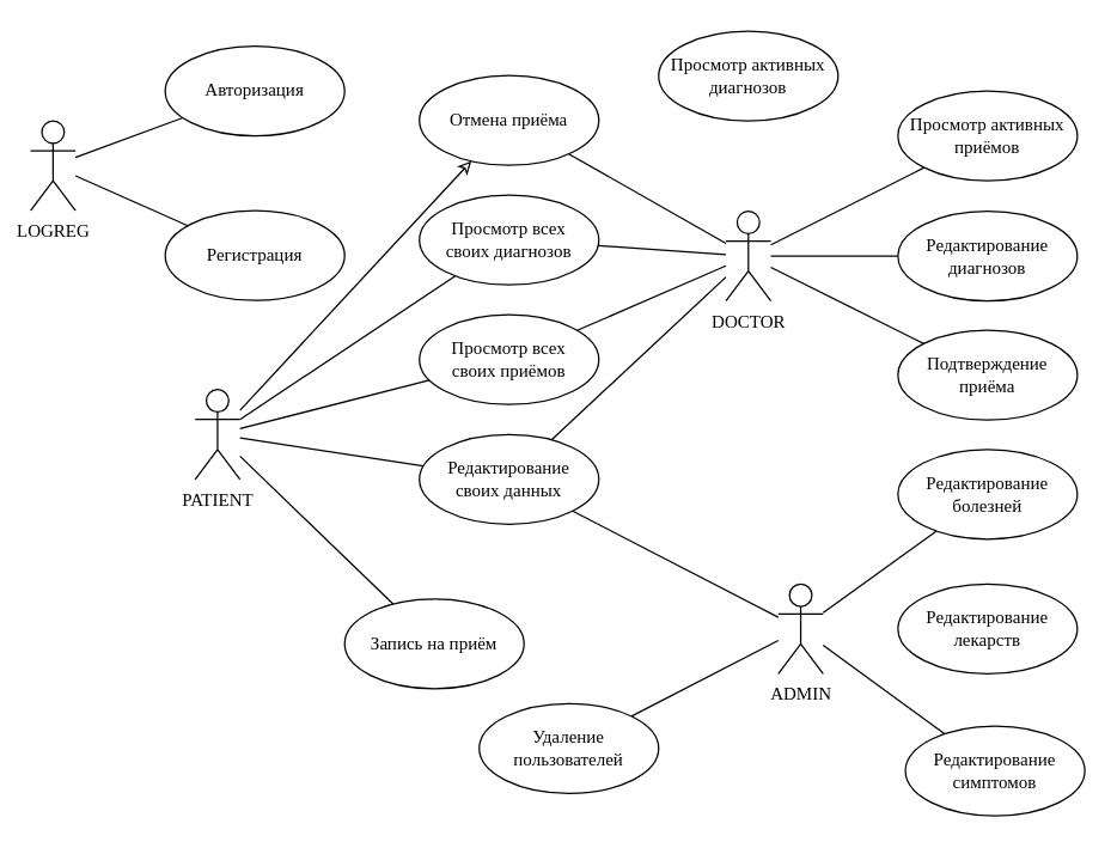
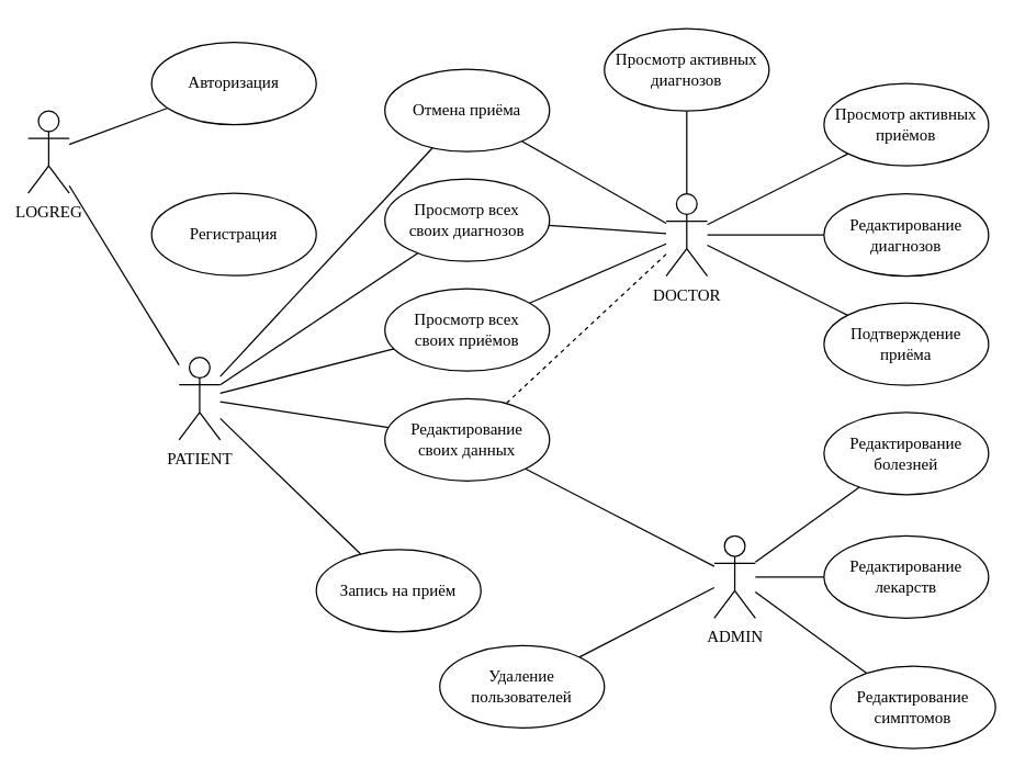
  <mxCell id="0" />
  <mxCell id="1" parent="0" />
  <mxCell id="2" value="Регистрация" style="ellipse;whiteSpace=wrap;html=1;fontFamily=Times New Roman;fontSize=12;" parent="1" vertex="1"><mxGeometry x="110" y="140.37" width="120" height="60" as="geometry" /></mxCell>
  <mxCell id="3" style="rounded=0;orthogonalLoop=1;jettySize=auto;html=1;endArrow=none;endFill=0;" parent="1" source="8" target="31" edge="1"><mxGeometry relative="1" as="geometry" /></mxCell>
  <mxCell id="4" style="rounded=0;orthogonalLoop=1;jettySize=auto;html=1;endArrow=none;endFill=0;" parent="1" source="8" target="32" edge="1"><mxGeometry relative="1" as="geometry" /></mxCell>
  <mxCell id="5" style="rounded=0;orthogonalLoop=1;jettySize=auto;html=1;endArrow=none;endFill=0;" parent="1" source="8" target="33" edge="1"><mxGeometry relative="1" as="geometry" /></mxCell>
  <mxCell id="6" style="rounded=0;orthogonalLoop=1;jettySize=auto;html=1;endArrow=none;endFill=0;" parent="1" source="8" target="38" edge="1"><mxGeometry relative="1" as="geometry" /></mxCell>
- <mxCell id="7" style="rounded=0;orthogonalLoop=1;jettySize=auto;html=1;endArrow=classic;endFill=0;" parent="1" source="8" target="39" edge="1"><mxGeometry relative="1" as="geometry" /></mxCell>
+ <mxCell id="7" style="rounded=0;orthogonalLoop=1;jettySize=auto;html=1;endArrow=none;endFill=0;" parent="1" source="8" target="39" edge="1"><mxGeometry relative="1" as="geometry" /></mxCell>
  <mxCell id="8" value="PATIENT" style="shape=umlActor;verticalLabelPosition=bottom;verticalAlign=top;html=1;fontFamily=Times New Roman;" parent="1" vertex="1"><mxGeometry x="130" y="260" width="30" height="60" as="geometry" /></mxCell>
+ <mxCell id="9" style="rounded=0;orthogonalLoop=1;jettySize=auto;html=1;endArrow=none;endFill=0;" parent="1" source="14" target="34" edge="1"><mxGeometry relative="1" as="geometry" /></mxCell>
  <mxCell id="10" style="rounded=0;orthogonalLoop=1;jettySize=auto;html=1;endArrow=none;endFill=0;" parent="1" source="14" target="37" edge="1"><mxGeometry relative="1" as="geometry" /></mxCell>
  <mxCell id="11" style="rounded=0;orthogonalLoop=1;jettySize=auto;html=1;endArrow=none;endFill=0;" parent="1" source="14" target="36" edge="1"><mxGeometry relative="1" as="geometry" /></mxCell>
  <mxCell id="12" style="rounded=0;orthogonalLoop=1;jettySize=auto;html=1;endArrow=none;endFill=0;" parent="1" source="14" target="35" edge="1"><mxGeometry relative="1" as="geometry" /></mxCell>
  <mxCell id="13" style="rounded=0;orthogonalLoop=1;jettySize=auto;html=1;entryX=1;entryY=1;entryDx=0;entryDy=0;endArrow=none;endFill=0;" parent="1" source="14" target="38" edge="1"><mxGeometry relative="1" as="geometry" /></mxCell>
  <mxCell id="14" value="ADMIN" style="shape=umlActor;verticalLabelPosition=bottom;verticalAlign=top;html=1;fontFamily=Times New Roman;" parent="1" vertex="1"><mxGeometry x="520" y="390" width="30" height="60" as="geometry" /></mxCell>
  <mxCell id="15" style="rounded=0;orthogonalLoop=1;jettySize=auto;html=1;endArrow=none;endFill=0;" parent="1" source="23" target="28" edge="1"><mxGeometry relative="1" as="geometry" /></mxCell>
  <mxCell id="16" style="rounded=0;orthogonalLoop=1;jettySize=auto;html=1;endArrow=none;endFill=0;" parent="1" source="23" target="30" edge="1"><mxGeometry relative="1" as="geometry" /></mxCell>
  <mxCell id="17" style="rounded=0;orthogonalLoop=1;jettySize=auto;html=1;endArrow=none;endFill=0;" parent="1" source="23" target="32" edge="1"><mxGeometry relative="1" as="geometry" /></mxCell>
  <mxCell id="18" style="rounded=0;orthogonalLoop=1;jettySize=auto;html=1;endArrow=none;endFill=0;" parent="1" source="23" target="31" edge="1"><mxGeometry relative="1" as="geometry" /></mxCell>
- <mxCell id="20" style="rounded=0;orthogonalLoop=1;jettySize=auto;html=1;endArrow=none;endFill=0;" parent="1" source="23" target="38" edge="1"><mxGeometry relative="1" as="geometry" /></mxCell>
+ <mxCell id="19" style="rounded=0;orthogonalLoop=1;jettySize=auto;html=1;endArrow=none;endFill=0;" parent="1" source="23" target="29" edge="1"><mxGeometry relative="1" as="geometry" /></mxCell>
+ <mxCell id="20" style="rounded=0;orthogonalLoop=1;jettySize=auto;html=1;endArrow=none;endFill=0;dashed=1;" parent="1" source="23" target="38" edge="1"><mxGeometry relative="1" as="geometry" /></mxCell>
  <mxCell id="21" style="rounded=0;orthogonalLoop=1;jettySize=auto;html=1;endArrow=none;endFill=0;" parent="1" source="23" target="39" edge="1"><mxGeometry relative="1" as="geometry" /></mxCell>
  <mxCell id="22" style="rounded=0;orthogonalLoop=1;jettySize=auto;html=1;endArrow=none;endFill=0;" parent="1" source="23" target="40" edge="1"><mxGeometry relative="1" as="geometry" /></mxCell>
  <mxCell id="23" value="DOCTOR" style="shape=umlActor;verticalLabelPosition=bottom;verticalAlign=top;html=1;fontFamily=Times New Roman;" parent="1" vertex="1"><mxGeometry x="485" y="140.74" width="30" height="60" as="geometry" /></mxCell>
  <mxCell id="24" value="" style="rounded=0;orthogonalLoop=1;jettySize=auto;html=1;endArrow=none;endFill=0;" parent="1" source="26" target="27" edge="1"><mxGeometry relative="1" as="geometry" /></mxCell>
- <mxCell id="25" style="rounded=0;orthogonalLoop=1;jettySize=auto;html=1;endArrow=none;endFill=0;" parent="1" source="26" target="2" edge="1"><mxGeometry relative="1" as="geometry" /></mxCell>
+ <mxCell id="25" style="rounded=0;orthogonalLoop=1;jettySize=auto;html=1;endArrow=none;endFill=0;" parent="1" source="26" target="8" edge="1"><mxGeometry relative="1" as="geometry" /></mxCell>
  <mxCell id="26" value="LOGREG" style="shape=umlActor;verticalLabelPosition=bottom;verticalAlign=top;html=1;fontFamily=Times New Roman;" parent="1" vertex="1"><mxGeometry x="20" y="80.37" width="30" height="60" as="geometry" /></mxCell>
  <mxCell id="27" value="Авторизация" style="ellipse;whiteSpace=wrap;html=1;fontFamily=Times New Roman;fontSize=12;" parent="1" vertex="1"><mxGeometry x="110" y="30.37" width="120" height="60" as="geometry" /></mxCell>
  <mxCell id="28" value="Редактирование&lt;br style=&quot;font-size: 12px;&quot;&gt;диагнозов" style="ellipse;whiteSpace=wrap;html=1;fontFamily=Times New Roman;fontSize=12;" parent="1" vertex="1"><mxGeometry x="600" y="140.74" width="120" height="60" as="geometry" /></mxCell>
  <mxCell id="29" value="&lt;font style=&quot;font-size: 12px;&quot;&gt;Просмотр активных&lt;br style=&quot;font-size: 12px;&quot;&gt;диагнозов&lt;/font&gt;" style="ellipse;whiteSpace=wrap;html=1;fontFamily=Times New Roman;fontSize=12;" parent="1" vertex="1"><mxGeometry x="440" y="20.37" width="120" height="60" as="geometry" /></mxCell>
  <mxCell id="30" value="&lt;font style=&quot;font-size: 12px;&quot;&gt;Просмотр активных&lt;br style=&quot;font-size: 12px;&quot;&gt;приёмов&lt;br style=&quot;font-size: 12px;&quot;&gt;&lt;/font&gt;" style="ellipse;whiteSpace=wrap;html=1;fontFamily=Times New Roman;fontSize=12;" parent="1" vertex="1"><mxGeometry x="600" y="60.37" width="120" height="60" as="geometry" /></mxCell>
  <mxCell id="31" value="&lt;font style=&quot;font-size: 12px;&quot;&gt;Просмотр всех&lt;br style=&quot;font-size: 12px;&quot;&gt;своих диагнозов&lt;/font&gt;" style="ellipse;whiteSpace=wrap;html=1;fontFamily=Times New Roman;fontSize=12;" parent="1" vertex="1"><mxGeometry x="280" y="130" width="120" height="60" as="geometry" /></mxCell>
  <mxCell id="32" value="&lt;font style=&quot;font-size: 12px;&quot;&gt;Просмотр всех&lt;br style=&quot;font-size: 12px;&quot;&gt;своих приёмов&lt;br style=&quot;font-size: 12px;&quot;&gt;&lt;/font&gt;" style="ellipse;whiteSpace=wrap;html=1;fontFamily=Times New Roman;fontSize=12;" parent="1" vertex="1"><mxGeometry x="280" y="210" width="120" height="60" as="geometry" /></mxCell>
  <mxCell id="33" value="&lt;font style=&quot;font-size: 12px;&quot;&gt;Запись на приём&lt;br style=&quot;font-size: 12px;&quot;&gt;&lt;/font&gt;" style="ellipse;whiteSpace=wrap;html=1;fontFamily=Times New Roman;fontSize=12;" parent="1" vertex="1"><mxGeometry x="230" y="400" width="120" height="60" as="geometry" /></mxCell>
  <mxCell id="34" value="&lt;font style=&quot;font-size: 12px;&quot;&gt;Редактирование&lt;br&gt;лекарств&lt;br style=&quot;font-size: 12px;&quot;&gt;&lt;/font&gt;" style="ellipse;whiteSpace=wrap;html=1;fontFamily=Times New Roman;fontSize=12;" parent="1" vertex="1"><mxGeometry x="600" y="390" width="120" height="60" as="geometry" /></mxCell>
  <mxCell id="35" value="&lt;font style=&quot;font-size: 12px;&quot;&gt;Удаление&lt;br&gt;пользователей&lt;br style=&quot;font-size: 12px;&quot;&gt;&lt;/font&gt;" style="ellipse;whiteSpace=wrap;html=1;fontFamily=Times New Roman;fontSize=12;" parent="1" vertex="1"><mxGeometry x="320" y="470" width="120" height="60" as="geometry" /></mxCell>
  <mxCell id="36" value="&lt;font style=&quot;font-size: 12px;&quot;&gt;Редактирование&lt;br&gt;болезней&lt;br style=&quot;font-size: 12px;&quot;&gt;&lt;/font&gt;" style="ellipse;whiteSpace=wrap;html=1;fontFamily=Times New Roman;fontSize=12;" parent="1" vertex="1"><mxGeometry x="600" y="300" width="120" height="60" as="geometry" /></mxCell>
  <mxCell id="37" value="&lt;font style=&quot;font-size: 12px;&quot;&gt;Редактирование&lt;br&gt;симптомов&lt;br style=&quot;font-size: 12px;&quot;&gt;&lt;/font&gt;" style="ellipse;whiteSpace=wrap;html=1;fontFamily=Times New Roman;fontSize=12;" parent="1" vertex="1"><mxGeometry x="605" y="485" width="120" height="60" as="geometry" /></mxCell>
  <mxCell id="38" value="Редактирование&lt;br&gt;своих данных" style="ellipse;whiteSpace=wrap;html=1;fontFamily=Times New Roman;fontSize=12;" parent="1" vertex="1"><mxGeometry x="280" y="290" width="120" height="60" as="geometry" /></mxCell>
  <mxCell id="39" value="Отмена приёма" style="ellipse;whiteSpace=wrap;html=1;fontFamily=Times New Roman;fontSize=12;" parent="1" vertex="1"><mxGeometry x="280" y="50" width="120" height="60" as="geometry" /></mxCell>
  <mxCell id="40" value="Подтверждение&lt;br&gt;приёма" style="ellipse;whiteSpace=wrap;html=1;fontFamily=Times New Roman;fontSize=12;" parent="1" vertex="1"><mxGeometry x="600" y="220.37" width="120" height="60" as="geometry" /></mxCell>
